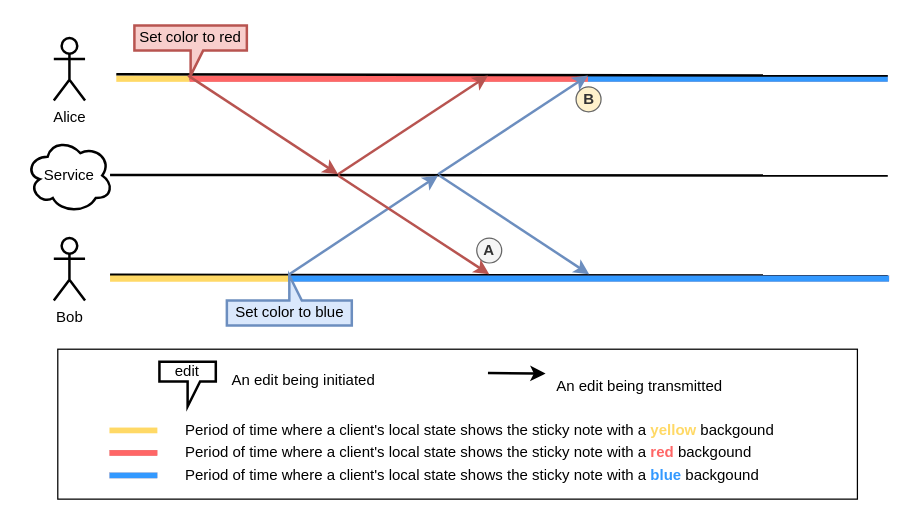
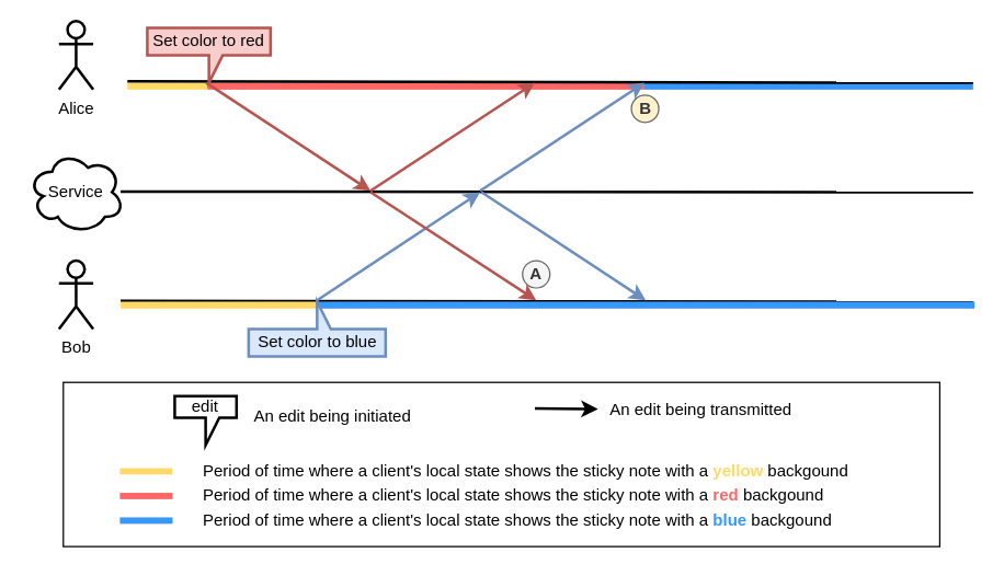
  <mxCell id="0" />
  <mxCell id="1" parent="0" />
  <mxCell id="2" value="" style="rounded=0;whiteSpace=wrap;html=1;" parent="1" vertex="1"><mxGeometry x="45.68" y="279" width="640" height="120" as="geometry" /></mxCell>
  <mxCell id="3" value="" style="group" parent="1" vertex="1" connectable="0"><mxGeometry x="87.031" y="289" width="558.653" height="88.038" as="geometry" /></mxCell>
  <mxCell id="4" value="" style="group" parent="3" vertex="1" connectable="0"><mxGeometry y="39.997" width="558.653" height="48.042" as="geometry" /></mxCell>
  <mxCell id="5" value="Period of time where a client's local state shows the sticky note with a &lt;font color=&quot;#ffd966&quot;&gt;&lt;b&gt;yellow&lt;/b&gt;&lt;/font&gt; backgound" style="text;html=1;align=left;verticalAlign=middle;resizable=0;points=[];autosize=1;strokeWidth=2;labelPosition=center;verticalLabelPosition=middle;" parent="4" vertex="1"><mxGeometry x="58.653" width="500" height="30" as="geometry" /></mxCell>
  <mxCell id="6" value="" style="rounded=0;whiteSpace=wrap;html=1;fillColor=#FFD966;strokeColor=none;points=[];" parent="4" vertex="1"><mxGeometry y="12.708" width="38.35" height="4.583" as="geometry" /></mxCell>
  <mxCell id="7" value="" style="rounded=0;whiteSpace=wrap;html=1;fillColor=#FF6666;strokeColor=#b85450;points=[];strokeWidth=0;" parent="4" vertex="1"><mxGeometry x="1.776e-15" y="30.75" width="38.35" height="4.583" as="geometry" /></mxCell>
  <mxCell id="8" value="Period of time where a client's local state shows the sticky note with a &lt;b style=&quot;&quot;&gt;&lt;font color=&quot;#ff6666&quot;&gt;red&lt;/font&gt;&lt;/b&gt;&amp;nbsp;backgound" style="text;html=1;align=left;verticalAlign=middle;resizable=0;points=[];autosize=1;strokeWidth=2;labelPosition=center;verticalLabelPosition=middle;" parent="4" vertex="1"><mxGeometry x="58.653" y="18.042" width="480" height="30" as="geometry" /></mxCell>
  <mxCell id="9" value="edit" style="shape=callout;whiteSpace=wrap;html=1;perimeter=calloutPerimeter;size=20;position=0.5;base=10;strokeWidth=2;" parent="3" vertex="1"><mxGeometry x="39.999" width="45.12" height="35.83" as="geometry" /></mxCell>
  <mxCell id="10" value="An edit being initiated" style="text;html=1;align=center;verticalAlign=middle;resizable=0;points=[];autosize=1;strokeWidth=2;" parent="3" vertex="1"><mxGeometry x="85.114" y="0.312" width="140" height="30" as="geometry" /></mxCell>
- <mxCell id="11" value="An edit being transmitted" style="text;html=1;align=center;verticalAlign=middle;resizable=0;points=[];autosize=1;strokeWidth=2;" parent="3" vertex="1"><mxGeometry x="349.395" y="10.316" width="150" height="20" as="geometry" /></mxCell>
+ <mxCell id="11" value="An edit being transmitted" style="text;html=1;align=center;verticalAlign=middle;resizable=0;points=[];autosize=1;strokeWidth=2;" parent="3" vertex="1"><mxGeometry x="349.395" y="0.316" width="150" height="20" as="geometry" /></mxCell>
  <mxCell id="12" value="" style="endArrow=classic;html=1;strokeWidth=2;" parent="3" edge="1"><mxGeometry x="1294.444" y="400" width="45.118" height="45.833" as="geometry"><mxPoint x="302.949" y="9" as="sourcePoint" /><mxPoint x="349.04" y="9.483" as="targetPoint" /></mxGeometry></mxCell>
  <mxCell id="13" value="" style="rounded=0;whiteSpace=wrap;html=1;fillColor=#3399FF;strokeColor=#b85450;points=[];strokeWidth=0;" parent="1" vertex="1"><mxGeometry x="87.031" y="377.707" width="38.35" height="4.583" as="geometry" /></mxCell>
  <mxCell id="14" value="Period of time where a client's local state shows the sticky note with a &lt;b style=&quot;&quot;&gt;&lt;font color=&quot;#3399ff&quot;&gt;blue&lt;/font&gt;&lt;/b&gt;&amp;nbsp;backgound" style="text;html=1;align=left;verticalAlign=middle;resizable=0;points=[];autosize=1;strokeWidth=2;labelPosition=center;verticalLabelPosition=middle;" parent="1" vertex="1"><mxGeometry x="145.684" y="364.998" width="490" height="30" as="geometry" /></mxCell>
  <mxCell id="15" value="" style="endArrow=none;html=1;exitX=0.875;exitY=0.5;exitDx=0;exitDy=0;exitPerimeter=0;strokeWidth=2;" parent="1" edge="1"><mxGeometry width="50" height="50" relative="1" as="geometry"><mxPoint x="87.5" y="219.5" as="sourcePoint" /><mxPoint x="710" y="220" as="targetPoint" /></mxGeometry></mxCell>
  <mxCell id="16" value="" style="rounded=0;whiteSpace=wrap;html=1;fillColor=#3399FF;strokeColor=#b85450;points=[];strokeWidth=0;" parent="1" vertex="1"><mxGeometry x="230" y="220" width="481" height="5" as="geometry" /></mxCell>
  <mxCell id="17" value="" style="rounded=0;whiteSpace=wrap;html=1;fillColor=#FFD966;strokeColor=none;points=[];" parent="1" vertex="1"><mxGeometry x="87.5" y="220" width="142.5" height="5" as="geometry" /></mxCell>
  <mxCell id="18" value="" style="rounded=0;whiteSpace=wrap;html=1;fillColor=#3399ff;strokeColor=#b85450;points=[];strokeWidth=0;" parent="1" vertex="1"><mxGeometry x="470" y="60" width="240" height="5" as="geometry" /></mxCell>
  <mxCell id="19" value="" style="rounded=0;whiteSpace=wrap;html=1;fillColor=#FF6666;strokeColor=#b85450;points=[];strokeWidth=0;" parent="1" vertex="1"><mxGeometry x="151" y="60" width="319" height="5" as="geometry" /></mxCell>
  <mxCell id="20" value="" style="rounded=0;whiteSpace=wrap;html=1;fillColor=#FFD966;strokeColor=none;points=[];" parent="1" vertex="1"><mxGeometry x="92.5" y="60" width="58.5" height="5" as="geometry" /></mxCell>
- <mxCell id="21" value="&lt;div&gt;Alice&lt;/div&gt;" style="shape=umlActor;verticalLabelPosition=bottom;verticalAlign=top;html=1;outlineConnect=0;strokeWidth=2;" parent="1" vertex="1"><mxGeometry x="42.5" y="30" width="25" height="50" as="geometry" /></mxCell>
+ <mxCell id="21" value="&lt;div&gt;Alice&lt;/div&gt;" style="shape=umlActor;verticalLabelPosition=bottom;verticalAlign=top;html=1;outlineConnect=0;strokeWidth=2;" parent="1" vertex="1"><mxGeometry x="42.5" y="15" width="25" height="50" as="geometry" /></mxCell>
  <mxCell id="22" value="&lt;div&gt;Bob&lt;/div&gt;" style="shape=umlActor;verticalLabelPosition=bottom;verticalAlign=top;html=1;outlineConnect=0;strokeWidth=2;" parent="1" vertex="1"><mxGeometry x="42.5" y="190" width="25" height="50" as="geometry" /></mxCell>
  <mxCell id="23" value="Service" style="ellipse;shape=cloud;whiteSpace=wrap;html=1;strokeWidth=2;" parent="1" vertex="1"><mxGeometry x="20" y="110" width="70" height="60" as="geometry" /></mxCell>
  <mxCell id="24" value="" style="endArrow=none;html=1;exitX=0.875;exitY=0.5;exitDx=0;exitDy=0;exitPerimeter=0;strokeWidth=2;" parent="1" edge="1"><mxGeometry width="50" height="50" relative="1" as="geometry"><mxPoint x="92.5" y="59" as="sourcePoint" /><mxPoint x="710" y="60" as="targetPoint" /></mxGeometry></mxCell>
  <mxCell id="25" value="" style="endArrow=none;html=1;exitX=0.875;exitY=0.5;exitDx=0;exitDy=0;exitPerimeter=0;strokeWidth=2;" parent="1" edge="1"><mxGeometry width="50" height="50" relative="1" as="geometry"><mxPoint x="87.5" y="139.5" as="sourcePoint" /><mxPoint x="710" y="140" as="targetPoint" /></mxGeometry></mxCell>
  <mxCell id="26" value="Set color to red" style="shape=callout;whiteSpace=wrap;html=1;perimeter=calloutPerimeter;size=20;position=0.5;base=10;strokeWidth=2;fillColor=#f8cecc;strokeColor=#b85450;" parent="1" vertex="1"><mxGeometry x="107" y="20" width="90" height="40" as="geometry" /></mxCell>
  <mxCell id="27" value="" style="endArrow=classic;html=1;exitX=0;exitY=0;exitDx=40;exitDy=40;exitPerimeter=0;fillColor=#f8cecc;strokeColor=#b85450;strokeWidth=2;" parent="1" edge="1"><mxGeometry width="50" height="50" relative="1" as="geometry"><mxPoint x="150" y="60" as="sourcePoint" /><mxPoint x="270" y="139" as="targetPoint" /></mxGeometry></mxCell>
  <mxCell id="28" value="" style="endArrow=classic;html=1;fillColor=#dae8fc;strokeColor=#6c8ebf;strokeWidth=2;exitX=0.5;exitY=1.025;exitDx=0;exitDy=0;exitPerimeter=0;" parent="1" source="30" edge="1"><mxGeometry width="50" height="50" relative="1" as="geometry"><mxPoint x="230" y="260" as="sourcePoint" /><mxPoint x="350" y="140" as="targetPoint" /></mxGeometry></mxCell>
  <mxCell id="29" value="" style="endArrow=classic;html=1;fillColor=#dae8fc;strokeColor=#6c8ebf;strokeWidth=2;" parent="1" edge="1"><mxGeometry width="50" height="50" relative="1" as="geometry"><mxPoint x="350" y="139" as="sourcePoint" /><mxPoint x="470" y="60" as="targetPoint" /></mxGeometry></mxCell>
  <mxCell id="30" value="" style="shape=callout;whiteSpace=wrap;html=1;perimeter=calloutPerimeter;size=20;position=0.5;base=10;strokeWidth=2;rotation=-180;flipH=1;fillColor=#dae8fc;strokeColor=#6c8ebf;" parent="1" vertex="1"><mxGeometry x="181" y="220" width="100" height="40" as="geometry" /></mxCell>
  <mxCell id="31" value="Set color to blue" style="text;html=1;align=center;verticalAlign=middle;resizable=0;points=[];autosize=1;strokeWidth=2;" parent="1" vertex="1"><mxGeometry x="176" y="235" width="110" height="30" as="geometry" /></mxCell>
  <mxCell id="32" value="A" style="ellipse;whiteSpace=wrap;html=1;aspect=fixed;fontStyle=1;fillColor=#f5f5f5;fontColor=#333333;strokeColor=#666666;" parent="1" vertex="1"><mxGeometry x="381" y="190" width="20" height="20" as="geometry" /></mxCell>
  <mxCell id="33" value="" style="endArrow=classic;html=1;exitX=0;exitY=0;exitDx=40;exitDy=40;exitPerimeter=0;fillColor=#f8cecc;strokeColor=#b85450;strokeWidth=2;" parent="1" edge="1"><mxGeometry width="50" height="50" relative="1" as="geometry"><mxPoint x="270" y="140" as="sourcePoint" /><mxPoint x="391" y="219" as="targetPoint" /></mxGeometry></mxCell>
  <mxCell id="34" value="" style="endArrow=classic;html=1;fillColor=#dae8fc;strokeColor=#6c8ebf;strokeWidth=2;" edge="1" parent="1"><mxGeometry width="50" height="50" relative="1" as="geometry"><mxPoint x="351" y="140" as="sourcePoint" /><mxPoint x="471" y="219" as="targetPoint" /></mxGeometry></mxCell>
  <mxCell id="35" value="" style="endArrow=classic;html=1;fillColor=#f8cecc;strokeColor=#b85450;strokeWidth=2;" edge="1" parent="1"><mxGeometry width="50" height="50" relative="1" as="geometry"><mxPoint x="270" y="139" as="sourcePoint" /><mxPoint x="390" y="60" as="targetPoint" /></mxGeometry></mxCell>
  <mxCell id="36" value="B" style="ellipse;whiteSpace=wrap;html=1;aspect=fixed;fontStyle=1;fillColor=#fff2cc;fontColor=#333333;strokeColor=#666666;" vertex="1" parent="1"><mxGeometry x="460.5" y="69" width="20" height="20" as="geometry" /></mxCell>
